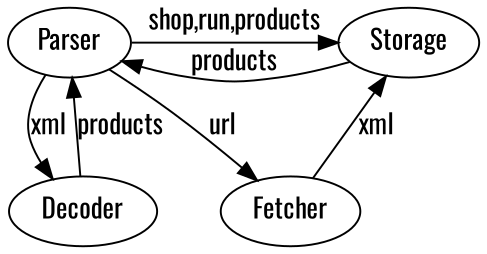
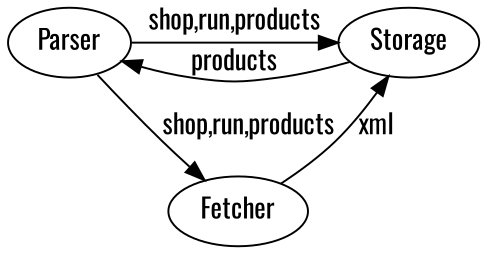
  digraph {
    fontname=Oswald
    node [fontname=Oswald]
    edge [fontname=Oswald]
    Parser
    Storage
    Fetcher
-   Decoder
    subgraph sub_1 {
      rank=same
      Parser
      Storage
    }
    Parser -> Storage [label="shop,run,products"]
-   Parser -> Fetcher [label=url]
-   Parser -> Decoder [label=xml]
+   Parser -> Fetcher [label="shop,run,products"]
    Storage -> Parser [label=products]
    Fetcher -> Storage [label=xml]
-   Decoder -> Parser [label=products]
  }
